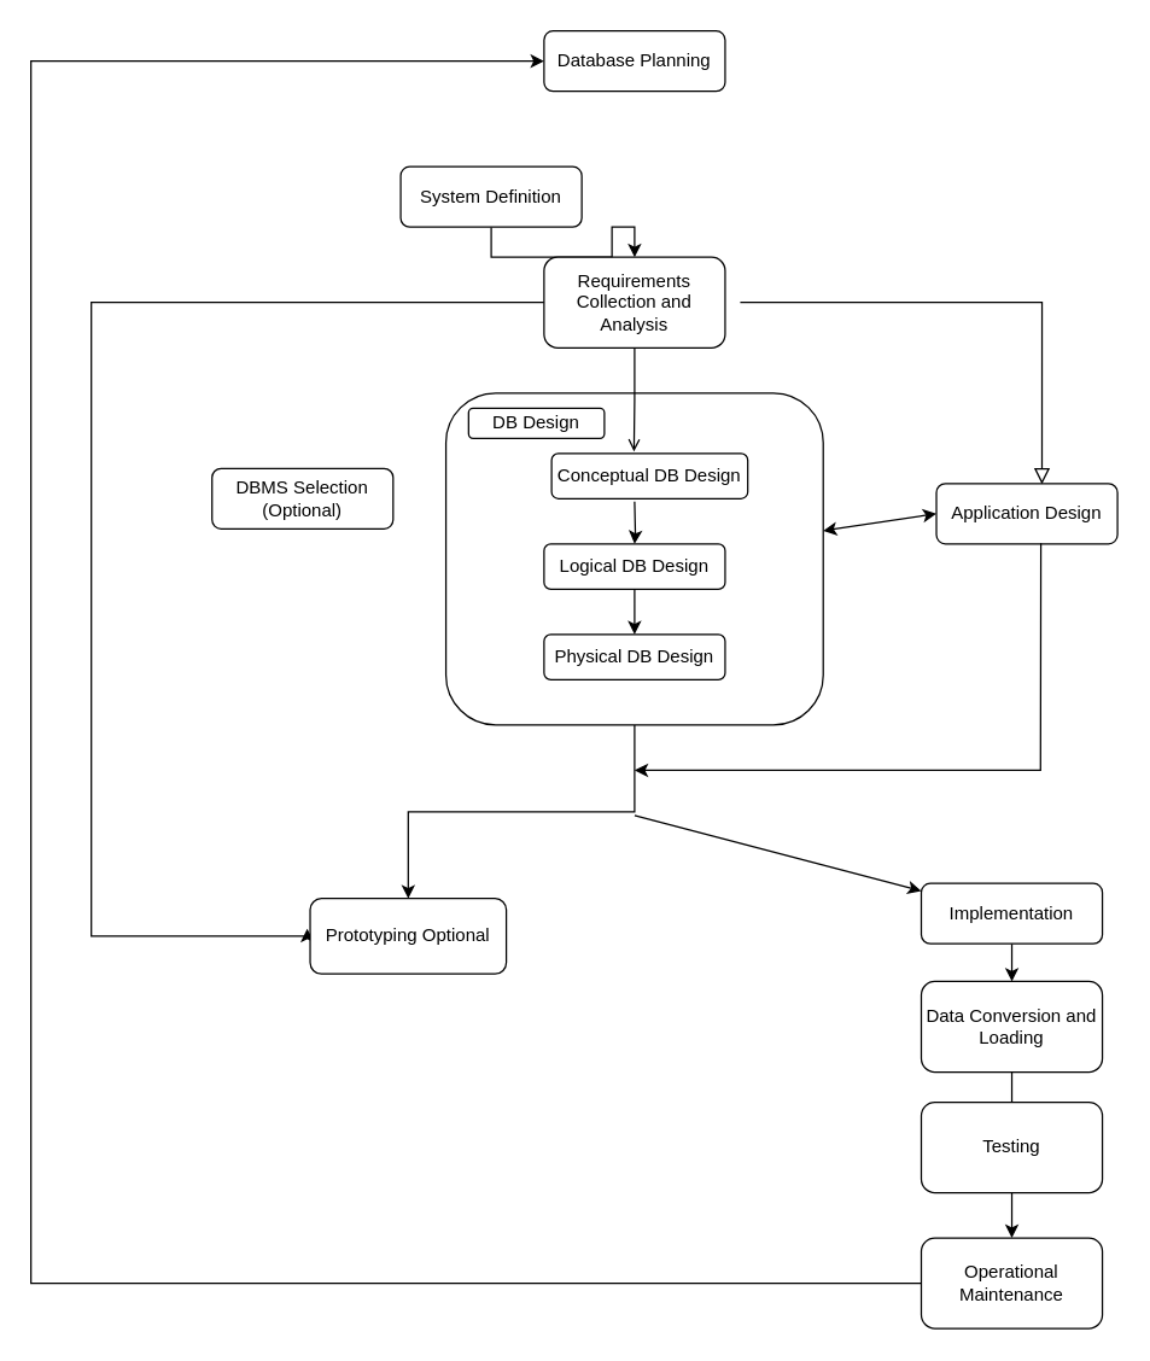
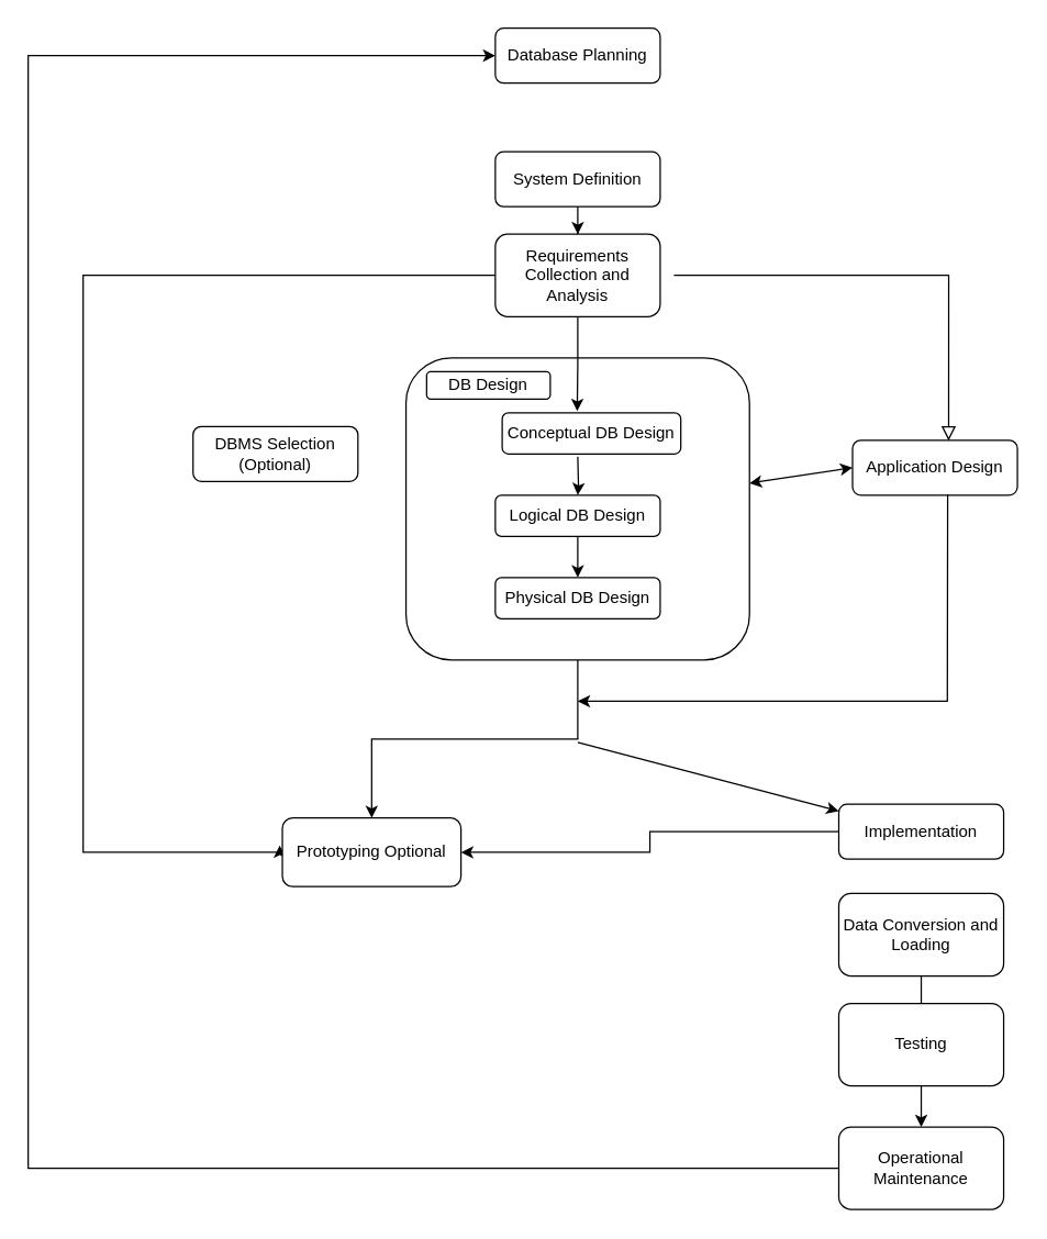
  <mxCell id="0" />
  <mxCell id="1" parent="0" />
  <mxCell id="2" value="" style="edgeStyle=orthogonalEdgeStyle;rounded=0;orthogonalLoop=1;jettySize=auto;html=1;" edge="1" parent="1" source="3" target="19"><mxGeometry relative="1" as="geometry" /></mxCell>
  <mxCell id="3" value="" style="rounded=1;whiteSpace=wrap;html=1;glass=0;strokeWidth=1;shadow=0;" vertex="1" parent="1"><mxGeometry x="295" y="260" width="250" height="220" as="geometry" /></mxCell>
  <mxCell id="4" value="Database Planning" style="rounded=1;whiteSpace=wrap;html=1;fontSize=12;glass=0;strokeWidth=1;shadow=0;" parent="1" vertex="1"><mxGeometry x="360" y="20" width="120" height="40" as="geometry" /></mxCell>
  <mxCell id="5" value="" style="edgeStyle=orthogonalEdgeStyle;rounded=0;orthogonalLoop=1;jettySize=auto;html=1;" edge="1" parent="1" source="6" target="9"><mxGeometry relative="1" as="geometry" /></mxCell>
- <mxCell id="6" value="System Definition" style="rounded=1;whiteSpace=wrap;html=1;fontSize=12;glass=0;strokeWidth=1;shadow=0;" vertex="1" parent="1"><mxGeometry x="265" y="110" width="120" height="40" as="geometry" /></mxCell>
- <mxCell id="7" value="" style="edgeStyle=orthogonalEdgeStyle;rounded=0;orthogonalLoop=1;jettySize=auto;html=1;entryX=0.42;entryY=-0.04;entryDx=0;entryDy=0;entryPerimeter=0;endArrow=open;" edge="1" parent="1" source="9" target="11"><mxGeometry relative="1" as="geometry"><mxPoint x="420" y="296" as="targetPoint" /></mxGeometry></mxCell>
+ <mxCell id="6" value="System Definition" style="rounded=1;whiteSpace=wrap;html=1;fontSize=12;glass=0;strokeWidth=1;shadow=0;" vertex="1" parent="1"><mxGeometry x="360" y="110" width="120" height="40" as="geometry" /></mxCell>
+ <mxCell id="7" value="" style="edgeStyle=orthogonalEdgeStyle;rounded=0;orthogonalLoop=1;jettySize=auto;html=1;entryX=0.42;entryY=-0.04;entryDx=0;entryDy=0;entryPerimeter=0;" edge="1" parent="1" source="9" target="11"><mxGeometry relative="1" as="geometry"><mxPoint x="420" y="296" as="targetPoint" /></mxGeometry></mxCell>
  <mxCell id="8" style="edgeStyle=orthogonalEdgeStyle;rounded=0;orthogonalLoop=1;jettySize=auto;html=1;exitX=0;exitY=0.5;exitDx=0;exitDy=0;entryX=-0.015;entryY=0.4;entryDx=0;entryDy=0;entryPerimeter=0;" edge="1" parent="1" source="9" target="19"><mxGeometry relative="1" as="geometry"><mxPoint x="80" y="630" as="targetPoint" /><Array as="points"><mxPoint x="60" y="200" /><mxPoint x="60" y="620" /></Array></mxGeometry></mxCell>
  <mxCell id="9" value="Requirements Collection and Analysis" style="whiteSpace=wrap;html=1;rounded=1;glass=0;strokeWidth=1;shadow=0;" vertex="1" parent="1"><mxGeometry x="360" y="170" width="120" height="60" as="geometry" /></mxCell>
  <mxCell id="10" value="" style="edgeStyle=orthogonalEdgeStyle;rounded=0;orthogonalLoop=1;jettySize=auto;html=1;" edge="1" parent="1" target="13"><mxGeometry relative="1" as="geometry"><mxPoint x="420" y="332" as="sourcePoint" /></mxGeometry></mxCell>
  <mxCell id="11" value="Conceptual DB Design" style="rounded=1;whiteSpace=wrap;html=1;" vertex="1" parent="1"><mxGeometry x="365" y="300" width="130" height="30" as="geometry" /></mxCell>
  <mxCell id="12" value="" style="edgeStyle=orthogonalEdgeStyle;rounded=0;orthogonalLoop=1;jettySize=auto;html=1;" edge="1" parent="1" source="13" target="14"><mxGeometry relative="1" as="geometry" /></mxCell>
  <mxCell id="13" value="Logical DB Design" style="whiteSpace=wrap;html=1;rounded=1;" vertex="1" parent="1"><mxGeometry x="360" y="360" width="120" height="30" as="geometry" /></mxCell>
  <mxCell id="14" value="Physical DB Design" style="whiteSpace=wrap;html=1;rounded=1;" vertex="1" parent="1"><mxGeometry x="360" y="420" width="120" height="30" as="geometry" /></mxCell>
  <mxCell id="15" value="DB Design" style="rounded=1;whiteSpace=wrap;html=1;" vertex="1" parent="1"><mxGeometry x="310" y="270" width="90" height="20" as="geometry" /></mxCell>
  <mxCell id="16" value="DBMS Selection&lt;br&gt;(Optional)" style="rounded=1;whiteSpace=wrap;html=1;fontSize=12;glass=0;strokeWidth=1;shadow=0;" vertex="1" parent="1"><mxGeometry x="140" y="310" width="120" height="40" as="geometry" /></mxCell>
  <mxCell id="17" value="Application Design" style="rounded=1;whiteSpace=wrap;html=1;fontSize=12;glass=0;strokeWidth=1;shadow=0;" vertex="1" parent="1"><mxGeometry x="620" y="320" width="120" height="40" as="geometry" /></mxCell>
  <mxCell id="18" value="" style="rounded=0;html=1;jettySize=auto;orthogonalLoop=1;fontSize=11;endArrow=block;endFill=0;endSize=8;strokeWidth=1;shadow=0;labelBackgroundColor=none;edgeStyle=orthogonalEdgeStyle;entryX=0.583;entryY=0.01;entryDx=0;entryDy=0;entryPerimeter=0;" edge="1" parent="1" target="17"><mxGeometry relative="1" as="geometry"><mxPoint x="490" y="200" as="sourcePoint" /><mxPoint x="880" y="330" as="targetPoint" /><Array as="points"><mxPoint x="690" y="200" /></Array></mxGeometry></mxCell>
  <mxCell id="19" value="Prototyping Optional" style="whiteSpace=wrap;html=1;rounded=1;glass=0;strokeWidth=1;shadow=0;" vertex="1" parent="1"><mxGeometry x="205" y="595" width="130" height="50" as="geometry" /></mxCell>
  <mxCell id="20" value="" style="endArrow=classic;startArrow=classic;html=1;rounded=0;entryX=0;entryY=0.5;entryDx=0;entryDy=0;" edge="1" parent="1" source="3" target="17"><mxGeometry width="50" height="50" relative="1" as="geometry"><mxPoint x="390" y="460" as="sourcePoint" /><mxPoint x="440" y="410" as="targetPoint" /></mxGeometry></mxCell>
  <mxCell id="21" value="" style="endArrow=classic;html=1;rounded=0;" edge="1" parent="1"><mxGeometry width="50" height="50" relative="1" as="geometry"><mxPoint x="420" y="540" as="sourcePoint" /><mxPoint x="610" y="590" as="targetPoint" /><Array as="points" /></mxGeometry></mxCell>
- <mxCell id="22" value="" style="edgeStyle=orthogonalEdgeStyle;rounded=0;orthogonalLoop=1;jettySize=auto;html=1;" edge="1" parent="1" source="23" target="25"><mxGeometry relative="1" as="geometry" /></mxCell>
+ <mxCell id="22" value="" style="edgeStyle=orthogonalEdgeStyle;rounded=0;orthogonalLoop=1;jettySize=auto;html=1;" edge="1" parent="1" source="23" target="19"><mxGeometry relative="1" as="geometry" /></mxCell>
  <mxCell id="23" value="Implementation" style="rounded=1;whiteSpace=wrap;html=1;fontSize=12;glass=0;strokeWidth=1;shadow=0;" vertex="1" parent="1"><mxGeometry x="610" y="585" width="120" height="40" as="geometry" /></mxCell>
  <mxCell id="24" value="" style="edgeStyle=orthogonalEdgeStyle;rounded=0;orthogonalLoop=1;jettySize=auto;html=1;endArrow=none;" edge="1" parent="1" source="25" target="27"><mxGeometry relative="1" as="geometry" /></mxCell>
  <mxCell id="25" value="Data Conversion and Loading" style="whiteSpace=wrap;html=1;rounded=1;glass=0;strokeWidth=1;shadow=0;" vertex="1" parent="1"><mxGeometry x="610" y="650" width="120" height="60" as="geometry" /></mxCell>
  <mxCell id="26" value="" style="edgeStyle=orthogonalEdgeStyle;rounded=0;orthogonalLoop=1;jettySize=auto;html=1;" edge="1" parent="1" source="27" target="28"><mxGeometry relative="1" as="geometry" /></mxCell>
  <mxCell id="27" value="Testing" style="whiteSpace=wrap;html=1;rounded=1;glass=0;strokeWidth=1;shadow=0;" vertex="1" parent="1"><mxGeometry x="610" y="730" width="120" height="60" as="geometry" /></mxCell>
  <mxCell id="28" value="Operational Maintenance" style="whiteSpace=wrap;html=1;rounded=1;glass=0;strokeWidth=1;shadow=0;" vertex="1" parent="1"><mxGeometry x="610" y="820" width="120" height="60" as="geometry" /></mxCell>
  <mxCell id="29" value="" style="endArrow=classic;html=1;rounded=0;exitX=0;exitY=0.5;exitDx=0;exitDy=0;entryX=0;entryY=0.5;entryDx=0;entryDy=0;" edge="1" parent="1" source="28" target="4"><mxGeometry width="50" height="50" relative="1" as="geometry"><mxPoint x="610" y="1004.5" as="sourcePoint" /><mxPoint x="30" y="30" as="targetPoint" /><Array as="points"><mxPoint x="20" y="850" /><mxPoint x="20" y="40" /></Array></mxGeometry></mxCell>
  <mxCell id="30" value="" style="endArrow=classic;html=1;rounded=0;exitX=0.577;exitY=0.99;exitDx=0;exitDy=0;exitPerimeter=0;" edge="1" parent="1" source="17"><mxGeometry width="50" height="50" relative="1" as="geometry"><mxPoint x="390" y="390" as="sourcePoint" /><mxPoint x="420" y="510" as="targetPoint" /><Array as="points"><mxPoint x="689" y="510" /></Array></mxGeometry></mxCell>
